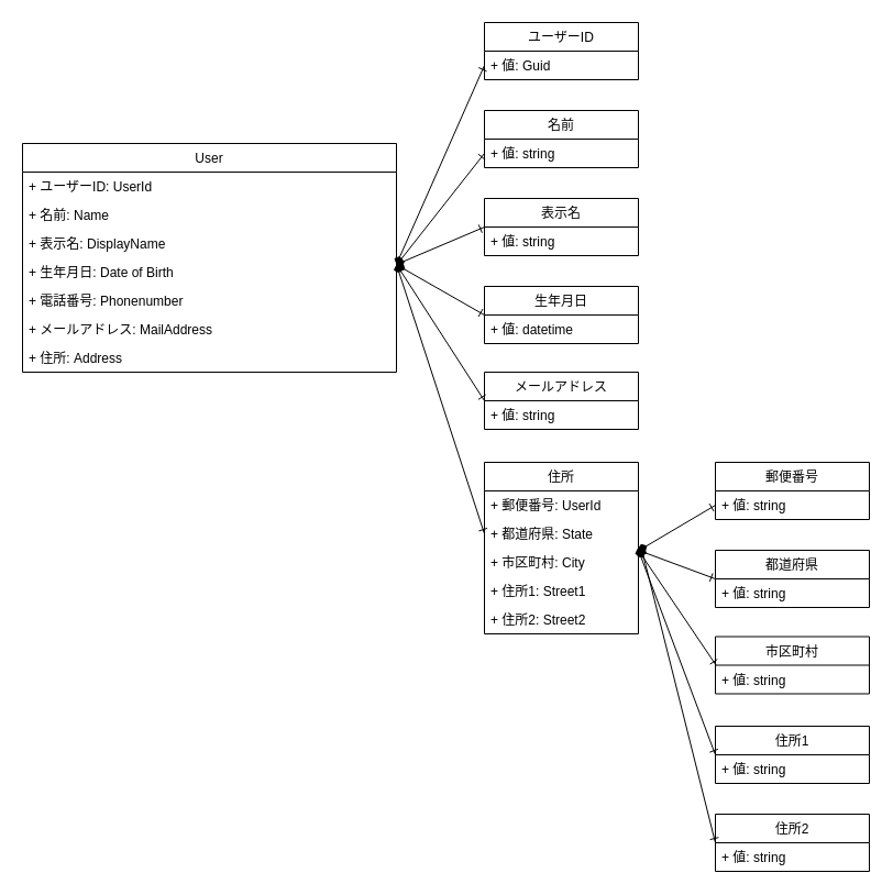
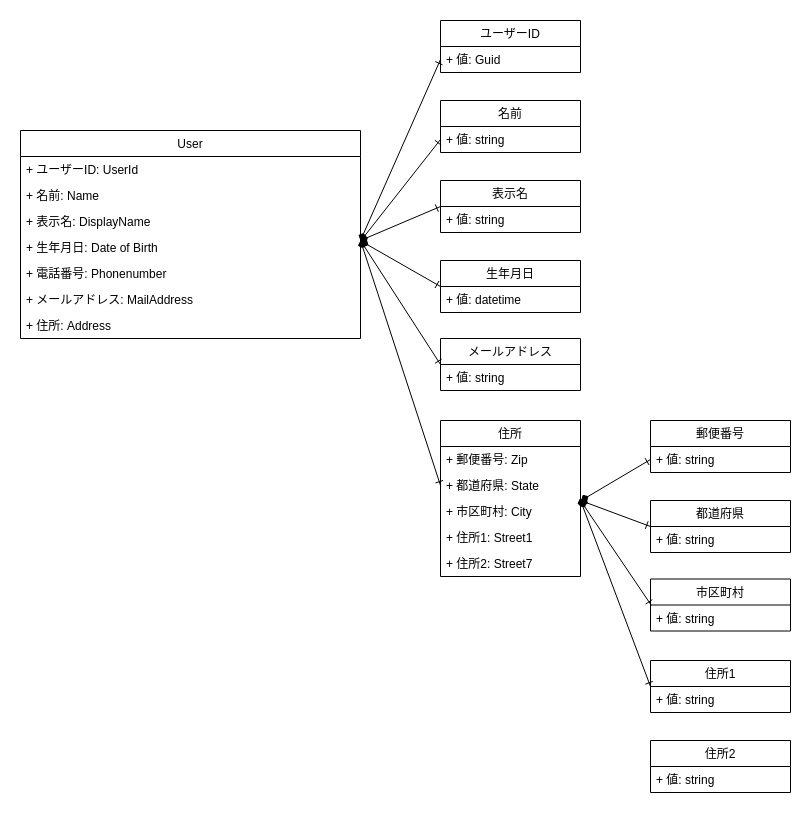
  <mxCell id="0" />
  <mxCell id="1" parent="0" />
  <mxCell id="2" value="User" style="swimlane;fontStyle=0;childLayout=stackLayout;horizontal=1;startSize=26;fillColor=none;horizontalStack=0;resizeParent=1;resizeParentMax=0;resizeLast=0;collapsible=1;marginBottom=0;" vertex="1" parent="1"><mxGeometry x="20" y="130" width="340" height="208" as="geometry" /></mxCell>
  <mxCell id="3" value="+ ユーザーID: UserId" style="text;strokeColor=none;fillColor=none;align=left;verticalAlign=top;spacingLeft=4;spacingRight=4;overflow=hidden;rotatable=0;points=[[0,0.5],[1,0.5]];portConstraint=eastwest;" vertex="1" parent="2"><mxGeometry y="26" width="340" height="26" as="geometry" /></mxCell>
  <mxCell id="4" value="+ 名前: Name" style="text;strokeColor=none;fillColor=none;align=left;verticalAlign=top;spacingLeft=4;spacingRight=4;overflow=hidden;rotatable=0;points=[[0,0.5],[1,0.5]];portConstraint=eastwest;" vertex="1" parent="2"><mxGeometry y="52" width="340" height="26" as="geometry" /></mxCell>
  <mxCell id="5" value="+ 表示名: DisplayName" style="text;strokeColor=none;fillColor=none;align=left;verticalAlign=top;spacingLeft=4;spacingRight=4;overflow=hidden;rotatable=0;points=[[0,0.5],[1,0.5]];portConstraint=eastwest;" vertex="1" parent="2"><mxGeometry y="78" width="340" height="26" as="geometry" /></mxCell>
  <mxCell id="6" value="+ 生年月日: Date of Birth" style="text;strokeColor=none;fillColor=none;align=left;verticalAlign=top;spacingLeft=4;spacingRight=4;overflow=hidden;rotatable=0;points=[[0,0.5],[1,0.5]];portConstraint=eastwest;" vertex="1" parent="2"><mxGeometry y="104" width="340" height="26" as="geometry" /></mxCell>
  <mxCell id="7" value="+ 電話番号: Phonenumber&#10;" style="text;strokeColor=none;fillColor=none;align=left;verticalAlign=top;spacingLeft=4;spacingRight=4;overflow=hidden;rotatable=0;points=[[0,0.5],[1,0.5]];portConstraint=eastwest;" vertex="1" parent="2"><mxGeometry y="130" width="340" height="26" as="geometry" /></mxCell>
  <mxCell id="8" value="+ メールアドレス: MailAddress&#10;" style="text;strokeColor=none;fillColor=none;align=left;verticalAlign=top;spacingLeft=4;spacingRight=4;overflow=hidden;rotatable=0;points=[[0,0.5],[1,0.5]];portConstraint=eastwest;" vertex="1" parent="2"><mxGeometry y="156" width="340" height="26" as="geometry" /></mxCell>
  <mxCell id="9" value="+ 住所: Address&#10;　　&#10;" style="text;strokeColor=none;fillColor=none;align=left;verticalAlign=top;spacingLeft=4;spacingRight=4;overflow=hidden;rotatable=0;points=[[0,0.5],[1,0.5]];portConstraint=eastwest;" vertex="1" parent="2"><mxGeometry y="182" width="340" height="26" as="geometry" /></mxCell>
  <mxCell id="10" value="ユーザーID" style="swimlane;fontStyle=0;childLayout=stackLayout;horizontal=1;startSize=26;fillColor=none;horizontalStack=0;resizeParent=1;resizeParentMax=0;resizeLast=0;collapsible=1;marginBottom=0;" vertex="1" parent="1"><mxGeometry x="440" width="140" height="52" as="geometry" y="20" /></mxCell>
  <mxCell id="11" value="+ 値: Guid" style="text;strokeColor=none;fillColor=none;align=left;verticalAlign=top;spacingLeft=4;spacingRight=4;overflow=hidden;rotatable=0;points=[[0,0.5],[1,0.5]];portConstraint=eastwest;" vertex="1" parent="10"><mxGeometry y="26" width="140" height="26" as="geometry" /></mxCell>
  <mxCell id="12" value="名前" style="swimlane;fontStyle=0;childLayout=stackLayout;horizontal=1;startSize=26;fillColor=none;horizontalStack=0;resizeParent=1;resizeParentMax=0;resizeLast=0;collapsible=1;marginBottom=0;" vertex="1" parent="1"><mxGeometry x="440" y="100" width="140" height="52" as="geometry" /></mxCell>
  <mxCell id="13" value="+ 値: string" style="text;strokeColor=none;fillColor=none;align=left;verticalAlign=top;spacingLeft=4;spacingRight=4;overflow=hidden;rotatable=0;points=[[0,0.5],[1,0.5]];portConstraint=eastwest;" vertex="1" parent="12"><mxGeometry y="26" width="140" height="26" as="geometry" /></mxCell>
  <mxCell id="14" value="表示名" style="swimlane;fontStyle=0;childLayout=stackLayout;horizontal=1;startSize=26;fillColor=none;horizontalStack=0;resizeParent=1;resizeParentMax=0;resizeLast=0;collapsible=1;marginBottom=0;" vertex="1" parent="1"><mxGeometry x="440" y="180" width="140" height="52" as="geometry" /></mxCell>
  <mxCell id="15" value="+ 値: string" style="text;strokeColor=none;fillColor=none;align=left;verticalAlign=top;spacingLeft=4;spacingRight=4;overflow=hidden;rotatable=0;points=[[0,0.5],[1,0.5]];portConstraint=eastwest;" vertex="1" parent="14"><mxGeometry y="26" width="140" height="26" as="geometry" /></mxCell>
  <mxCell id="16" value="生年月日" style="swimlane;fontStyle=0;childLayout=stackLayout;horizontal=1;startSize=26;fillColor=none;horizontalStack=0;resizeParent=1;resizeParentMax=0;resizeLast=0;collapsible=1;marginBottom=0;" vertex="1" parent="1"><mxGeometry x="440" y="260" width="140" height="52" as="geometry" /></mxCell>
  <mxCell id="17" value="+ 値: datetime" style="text;strokeColor=none;fillColor=none;align=left;verticalAlign=top;spacingLeft=4;spacingRight=4;overflow=hidden;rotatable=0;points=[[0,0.5],[1,0.5]];portConstraint=eastwest;" vertex="1" parent="16"><mxGeometry y="26" width="140" height="26" as="geometry" /></mxCell>
  <mxCell id="18" value="住所" style="swimlane;fontStyle=0;childLayout=stackLayout;horizontal=1;startSize=26;fillColor=none;horizontalStack=0;resizeParent=1;resizeParentMax=0;resizeLast=0;collapsible=1;marginBottom=0;" vertex="1" parent="1"><mxGeometry x="440" y="420" width="140" height="156" as="geometry" /></mxCell>
- <mxCell id="19" value="+ 郵便番号: UserId" style="text;strokeColor=none;fillColor=none;align=left;verticalAlign=top;spacingLeft=4;spacingRight=4;overflow=hidden;rotatable=0;points=[[0,0.5],[1,0.5]];portConstraint=eastwest;" vertex="1" parent="18"><mxGeometry y="26" width="140" height="26" as="geometry" /></mxCell>
+ <mxCell id="19" value="+ 郵便番号: Zip" style="text;strokeColor=none;fillColor=none;align=left;verticalAlign=top;spacingLeft=4;spacingRight=4;overflow=hidden;rotatable=0;points=[[0,0.5],[1,0.5]];portConstraint=eastwest;" vertex="1" parent="18"><mxGeometry y="26" width="140" height="26" as="geometry" /></mxCell>
  <mxCell id="20" value="+ 都道府県: State" style="text;strokeColor=none;fillColor=none;align=left;verticalAlign=top;spacingLeft=4;spacingRight=4;overflow=hidden;rotatable=0;points=[[0,0.5],[1,0.5]];portConstraint=eastwest;" vertex="1" parent="18"><mxGeometry y="52" width="140" height="26" as="geometry" /></mxCell>
  <mxCell id="21" value="+ 市区町村: City" style="text;strokeColor=none;fillColor=none;align=left;verticalAlign=top;spacingLeft=4;spacingRight=4;overflow=hidden;rotatable=0;points=[[0,0.5],[1,0.5]];portConstraint=eastwest;" vertex="1" parent="18"><mxGeometry y="78" width="140" height="26" as="geometry" /></mxCell>
  <mxCell id="22" value="+ 住所1: Street1" style="text;strokeColor=none;fillColor=none;align=left;verticalAlign=top;spacingLeft=4;spacingRight=4;overflow=hidden;rotatable=0;points=[[0,0.5],[1,0.5]];portConstraint=eastwest;" vertex="1" parent="18"><mxGeometry y="104" width="140" height="26" as="geometry" /></mxCell>
- <mxCell id="23" value="+ 住所2: Street2" style="text;strokeColor=none;fillColor=none;align=left;verticalAlign=top;spacingLeft=4;spacingRight=4;overflow=hidden;rotatable=0;points=[[0,0.5],[1,0.5]];portConstraint=eastwest;" vertex="1" parent="18"><mxGeometry y="130" width="140" height="26" as="geometry" /></mxCell>
+ <mxCell id="23" value="+ 住所2: Street7" style="text;strokeColor=none;fillColor=none;align=left;verticalAlign=top;spacingLeft=4;spacingRight=4;overflow=hidden;rotatable=0;points=[[0,0.5],[1,0.5]];portConstraint=eastwest;" vertex="1" parent="18"><mxGeometry y="130" width="140" height="26" as="geometry" /></mxCell>
  <mxCell id="24" value="メールアドレス" style="swimlane;fontStyle=0;childLayout=stackLayout;horizontal=1;startSize=26;fillColor=none;horizontalStack=0;resizeParent=1;resizeParentMax=0;resizeLast=0;collapsible=1;marginBottom=0;" vertex="1" parent="1"><mxGeometry x="440" y="338" width="140" height="52" as="geometry" /></mxCell>
  <mxCell id="25" value="+ 値: string" style="text;strokeColor=none;fillColor=none;align=left;verticalAlign=top;spacingLeft=4;spacingRight=4;overflow=hidden;rotatable=0;points=[[0,0.5],[1,0.5]];portConstraint=eastwest;" vertex="1" parent="24"><mxGeometry y="26" width="140" height="26" as="geometry" /></mxCell>
  <mxCell id="26" value="郵便番号" style="swimlane;fontStyle=0;childLayout=stackLayout;horizontal=1;startSize=26;fillColor=none;horizontalStack=0;resizeParent=1;resizeParentMax=0;resizeLast=0;collapsible=1;marginBottom=0;" vertex="1" parent="1"><mxGeometry x="650" y="420" width="140" height="52" as="geometry" /></mxCell>
  <mxCell id="27" value="+ 値: string" style="text;strokeColor=none;fillColor=none;align=left;verticalAlign=top;spacingLeft=4;spacingRight=4;overflow=hidden;rotatable=0;points=[[0,0.5],[1,0.5]];portConstraint=eastwest;" vertex="1" parent="26"><mxGeometry y="26" width="140" height="26" as="geometry" /></mxCell>
  <mxCell id="28" value="都道府県" style="swimlane;fontStyle=0;childLayout=stackLayout;horizontal=1;startSize=26;fillColor=none;horizontalStack=0;resizeParent=1;resizeParentMax=0;resizeLast=0;collapsible=1;marginBottom=0;" vertex="1" parent="1"><mxGeometry x="650" y="500" width="140" height="52" as="geometry" /></mxCell>
  <mxCell id="29" value="+ 値: string" style="text;strokeColor=none;fillColor=none;align=left;verticalAlign=top;spacingLeft=4;spacingRight=4;overflow=hidden;rotatable=0;points=[[0,0.5],[1,0.5]];portConstraint=eastwest;" vertex="1" parent="28"><mxGeometry y="26" width="140" height="26" as="geometry" /></mxCell>
  <mxCell id="30" value="市区町村" style="swimlane;fontStyle=0;childLayout=stackLayout;horizontal=1;startSize=26;fillColor=none;horizontalStack=0;resizeParent=1;resizeParentMax=0;resizeLast=0;collapsible=1;marginBottom=0;" vertex="1" parent="1"><mxGeometry x="650" y="578.5" width="140" height="52" as="geometry" /></mxCell>
  <mxCell id="31" value="+ 値: string" style="text;strokeColor=none;fillColor=none;align=left;verticalAlign=top;spacingLeft=4;spacingRight=4;overflow=hidden;rotatable=0;points=[[0,0.5],[1,0.5]];portConstraint=eastwest;" vertex="1" parent="30"><mxGeometry y="26" width="140" height="26" as="geometry" /></mxCell>
  <mxCell id="32" value="住所1" style="swimlane;fontStyle=0;childLayout=stackLayout;horizontal=1;startSize=26;fillColor=none;horizontalStack=0;resizeParent=1;resizeParentMax=0;resizeLast=0;collapsible=1;marginBottom=0;" vertex="1" parent="1"><mxGeometry x="650" y="660" width="140" height="52" as="geometry" /></mxCell>
  <mxCell id="33" value="+ 値: string&#10;" style="text;strokeColor=none;fillColor=none;align=left;verticalAlign=top;spacingLeft=4;spacingRight=4;overflow=hidden;rotatable=0;points=[[0,0.5],[1,0.5]];portConstraint=eastwest;" vertex="1" parent="32"><mxGeometry y="26" width="140" height="26" as="geometry" /></mxCell>
  <mxCell id="34" value="住所2" style="swimlane;fontStyle=0;childLayout=stackLayout;horizontal=1;startSize=26;fillColor=none;horizontalStack=0;resizeParent=1;resizeParentMax=0;resizeLast=0;collapsible=1;marginBottom=0;" vertex="1" parent="1"><mxGeometry x="650" y="740" width="140" height="52" as="geometry" /></mxCell>
  <mxCell id="35" value="+ 値: string&#10;" style="text;strokeColor=none;fillColor=none;align=left;verticalAlign=top;spacingLeft=4;spacingRight=4;overflow=hidden;rotatable=0;points=[[0,0.5],[1,0.5]];portConstraint=eastwest;" vertex="1" parent="34"><mxGeometry y="26" width="140" height="26" as="geometry" /></mxCell>
  <mxCell id="36" style="edgeStyle=none;html=1;entryX=0;entryY=0.5;entryDx=0;entryDy=0;endArrow=ERone;endFill=0;startArrow=diamond;startFill=1;" edge="1" parent="1" target="11"><mxGeometry relative="1" as="geometry"><mxPoint x="360" y="240" as="sourcePoint" /><mxPoint x="460" y="43" as="targetPoint" /></mxGeometry></mxCell>
  <mxCell id="37" style="edgeStyle=none;html=1;entryX=0;entryY=0.5;entryDx=0;entryDy=0;endArrow=ERone;endFill=0;startArrow=diamond;startFill=1;exitX=1;exitY=0.256;exitDx=0;exitDy=0;exitPerimeter=0;" edge="1" parent="1" source="6" target="13"><mxGeometry relative="1" as="geometry"><mxPoint x="370" y="230" as="sourcePoint" /><mxPoint x="450" y="69" as="targetPoint" /></mxGeometry></mxCell>
  <mxCell id="38" style="edgeStyle=none;html=1;entryX=0;entryY=0.5;entryDx=0;entryDy=0;endArrow=ERone;endFill=0;startArrow=diamond;startFill=1;" edge="1" parent="1" target="14"><mxGeometry relative="1" as="geometry"><mxPoint x="360" y="240" as="sourcePoint" /><mxPoint x="450" y="149" as="targetPoint" /></mxGeometry></mxCell>
  <mxCell id="39" style="edgeStyle=none;html=1;entryX=0;entryY=0.5;entryDx=0;entryDy=0;endArrow=ERone;endFill=0;startArrow=diamond;startFill=1;exitX=1.002;exitY=0.256;exitDx=0;exitDy=0;exitPerimeter=0;" edge="1" parent="1" source="6" target="16"><mxGeometry relative="1" as="geometry"><mxPoint x="380" y="260.656" as="sourcePoint" /><mxPoint x="450" y="216" as="targetPoint" /></mxGeometry></mxCell>
  <mxCell id="40" style="edgeStyle=none;html=1;entryX=0;entryY=0.5;entryDx=0;entryDy=0;endArrow=ERone;endFill=0;startArrow=diamond;startFill=1;" edge="1" parent="1" target="24"><mxGeometry relative="1" as="geometry"><mxPoint x="360" y="240" as="sourcePoint" /><mxPoint x="450" y="296" as="targetPoint" /></mxGeometry></mxCell>
  <mxCell id="41" style="edgeStyle=none;html=1;entryX=0;entryY=0.5;entryDx=0;entryDy=0;endArrow=ERone;endFill=0;startArrow=diamond;startFill=1;" edge="1" parent="1" target="20"><mxGeometry relative="1" as="geometry"><mxPoint x="360" y="240" as="sourcePoint" /><mxPoint x="450" y="374" as="targetPoint" /></mxGeometry></mxCell>
  <mxCell id="42" style="edgeStyle=none;html=1;entryX=0;entryY=0.5;entryDx=0;entryDy=0;endArrow=ERone;endFill=0;startArrow=diamond;startFill=1;exitX=1.005;exitY=1.077;exitDx=0;exitDy=0;exitPerimeter=0;" edge="1" parent="1" source="20" target="27"><mxGeometry relative="1" as="geometry"><mxPoint x="370" y="250" as="sourcePoint" /><mxPoint x="450" y="374" as="targetPoint" /></mxGeometry></mxCell>
  <mxCell id="43" style="edgeStyle=none;html=1;entryX=0;entryY=0.5;entryDx=0;entryDy=0;endArrow=ERone;endFill=0;startArrow=diamond;startFill=1;" edge="1" parent="1" target="28"><mxGeometry relative="1" as="geometry"><mxPoint x="580" y="500" as="sourcePoint" /><mxPoint x="660" y="469" as="targetPoint" /></mxGeometry></mxCell>
  <mxCell id="44" style="edgeStyle=none;html=1;entryX=0.005;entryY=0.006;entryDx=0;entryDy=0;endArrow=ERone;endFill=0;startArrow=diamond;startFill=1;exitX=1;exitY=0.077;exitDx=0;exitDy=0;exitPerimeter=0;entryPerimeter=0;" edge="1" parent="1" source="21" target="31"><mxGeometry relative="1" as="geometry"><mxPoint x="591.4" y="510.002" as="sourcePoint" /><mxPoint x="660" y="536" as="targetPoint" /></mxGeometry></mxCell>
  <mxCell id="45" style="edgeStyle=none;html=1;entryX=0;entryY=0.5;entryDx=0;entryDy=0;endArrow=ERone;endFill=0;startArrow=diamond;startFill=1;exitX=0.995;exitY=0;exitDx=0;exitDy=0;exitPerimeter=0;" edge="1" parent="1" source="21" target="32"><mxGeometry relative="1" as="geometry"><mxPoint x="601.4" y="520.002" as="sourcePoint" /><mxPoint x="660.7" y="614.656" as="targetPoint" /></mxGeometry></mxCell>
- <mxCell id="46" style="edgeStyle=none;html=1;entryX=0;entryY=0.5;entryDx=0;entryDy=0;endArrow=ERone;endFill=0;startArrow=diamond;startFill=1;exitX=1.014;exitY=-0.128;exitDx=0;exitDy=0;exitPerimeter=0;" edge="1" parent="1" source="21" target="34"><mxGeometry relative="1" as="geometry"><mxPoint x="611.4" y="530.002" as="sourcePoint" /><mxPoint x="660" y="696" as="targetPoint" /></mxGeometry></mxCell>
